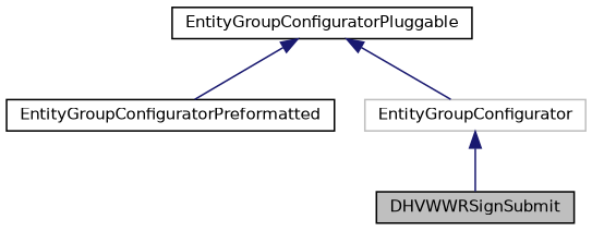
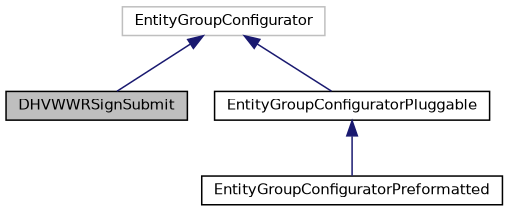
  digraph {
    node [color=black fillcolor=white fontname=Helvetica fontsize=10 shape=record style=filled]
    edge [color=midnightblue dir=back fontname=Helvetica fontsize=10 labelfontname=Helvetica labelfontsize=10 style=solid]
    n1 [fillcolor=grey75 fontcolor=black height=0.2 label=DHVWWRSignSubmit width=0.4]
    n2 [height=0.2 label=EntityGroupConfiguratorPreformatted width=0.4]
    n3 [height=0.2 label=EntityGroupConfiguratorPluggable width=0.4]
    n4 [color=grey75 height=0.2 label=EntityGroupConfigurator width=0.4]
    n3 -> n2
    n4 -> n1
-   n3 -> n4
+   n4 -> n3
  }
